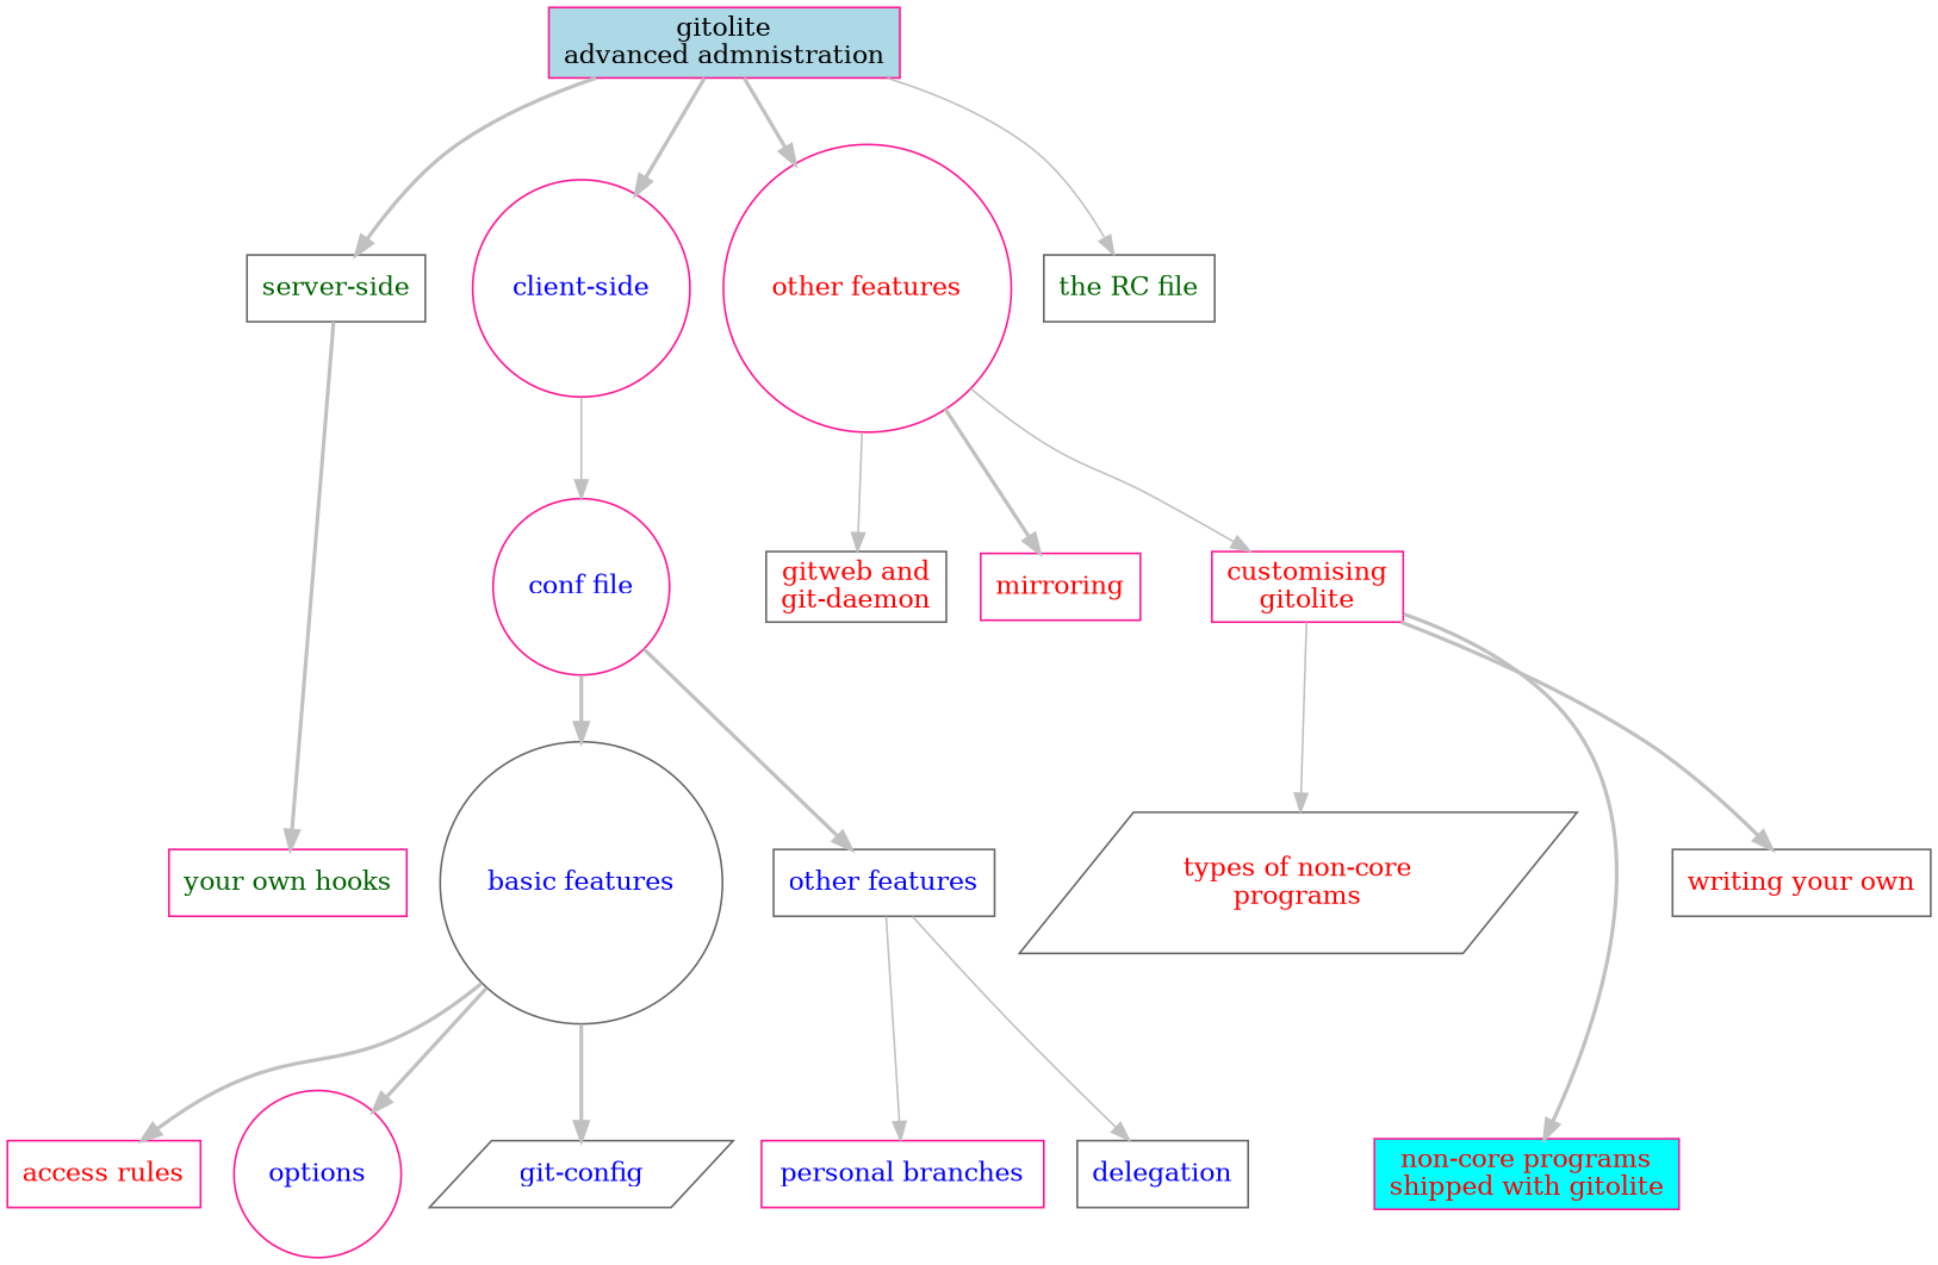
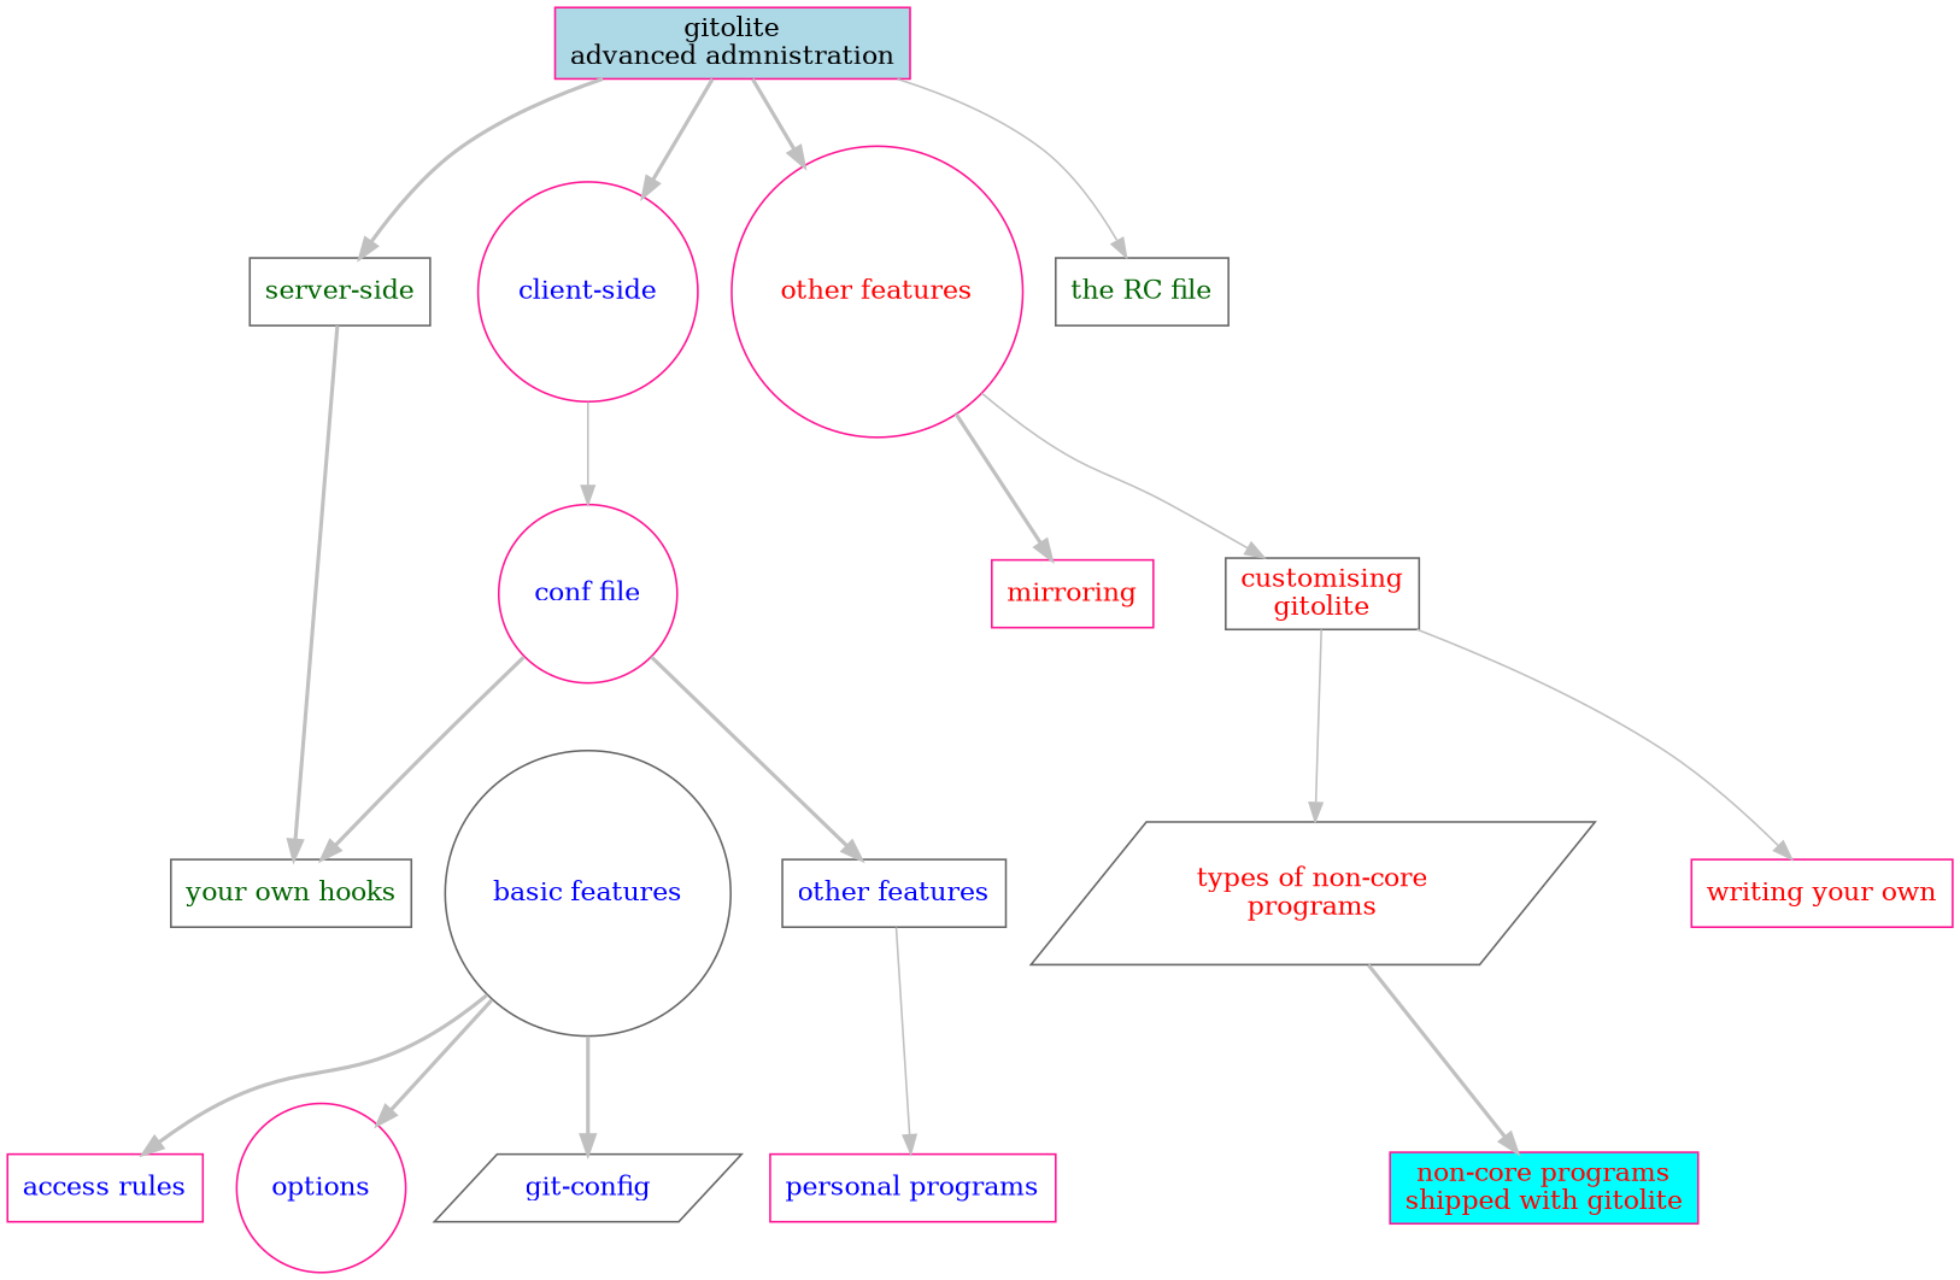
  digraph {
    node [color=deeppink shape=box fontcolor=blue]
    edge [color=gray style=bold]
    n1 [fillcolor=lightblue label="gitolite\nadvanced admnistration" style=filled fontcolor=""]
    "server-side" [color=gray40 fontcolor=darkgreen]
    "client-side" [shape=circle]
    n4 [fontcolor=red label="other features" shape=circle]
    "the RC file" [color=gray40 fontcolor=darkgreen]
-   "your own hooks" [fontcolor=darkgreen]
+   "your own hooks" [color=gray40 fontcolor=darkgreen]
    "conf file" [shape=circle]
-   "gitweb and\ngit-daemon" [color=gray40 fontcolor=red]
    mirroring [fontcolor=red]
-   n10 [fontcolor=red label="customising\ngitolite"]
+   n10 [color=gray40 fontcolor=red label="customising\ngitolite"]
    "basic features" [color=gray40 shape=circle]
    n12 [color=gray40 label="other features"]
-   "access rules" [fontcolor=red]
+   "access rules"
    options [shape=circle]
    "git-config" [color=gray40 shape=parallelogram]
-   "personal branches"
-   delegation [color=gray40]
+   "personal branches" [label="personal programs"]
    "types of non-core\nprograms" [color=gray40 fontcolor=red shape=parallelogram]
    n19 [fillcolor=cyan fontcolor=red label="non-core programs\nshipped with gitolite" style=filled]
-   "writing your own" [color=gray40 fontcolor=red]
+   "writing your own" [fontcolor=red]
    n1 -> "server-side"
    n1 -> "client-side"
    n1 -> n4
    n1 -> "the RC file" [style=solid]
    "server-side" -> "your own hooks"
    "client-side" -> "conf file" [style=solid]
-   n4 -> "gitweb and\ngit-daemon" [style=solid]
    n4 -> mirroring
    n4 -> n10 [style=solid]
-   "conf file" -> "basic features"
+   "conf file" -> "your own hooks"
    "conf file" -> n12
    n10 -> "types of non-core\nprograms" [style=solid]
-   n10 -> n19
-   n10 -> "writing your own"
+   "types of non-core\nprograms" -> n19
+   n10 -> "writing your own" [style=solid]
    "basic features" -> "access rules"
    "basic features" -> options
    "basic features" -> "git-config"
    n12 -> "personal branches" [style=solid]
-   n12 -> delegation [style=solid]
  }
